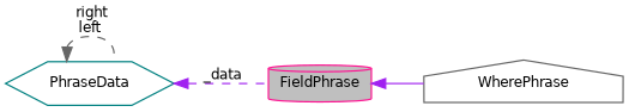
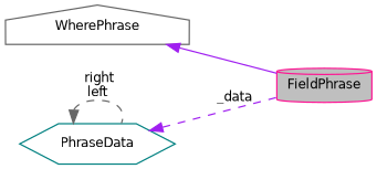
  digraph {
    rankdir=LR
    node [fillcolor=white fontname=Helvetica fontsize=10 style=filled]
    edge [color=purple dir=back fontname=Helvetica fontsize=10 labelfontname=Helvetica labelfontsize=10 style=dashed]
    n1 [color=deeppink fillcolor=grey75 fontcolor=black height=0.2 label=FieldPhrase shape=cylinder width=0.4]
    n2 [color=gray40 height=0.2 label=WherePhrase shape=house width=0.4]
    n3 [color=teal height=0.2 label=PhraseData shape=hexagon width=0.4]
-   n1 -> n2 [style=solid]
+   n2 -> n1 [style=solid]
    n3 -> n1 [label=" _data"]
    n3 -> n3 [color=gray40 label=" right\nleft"]
  }
